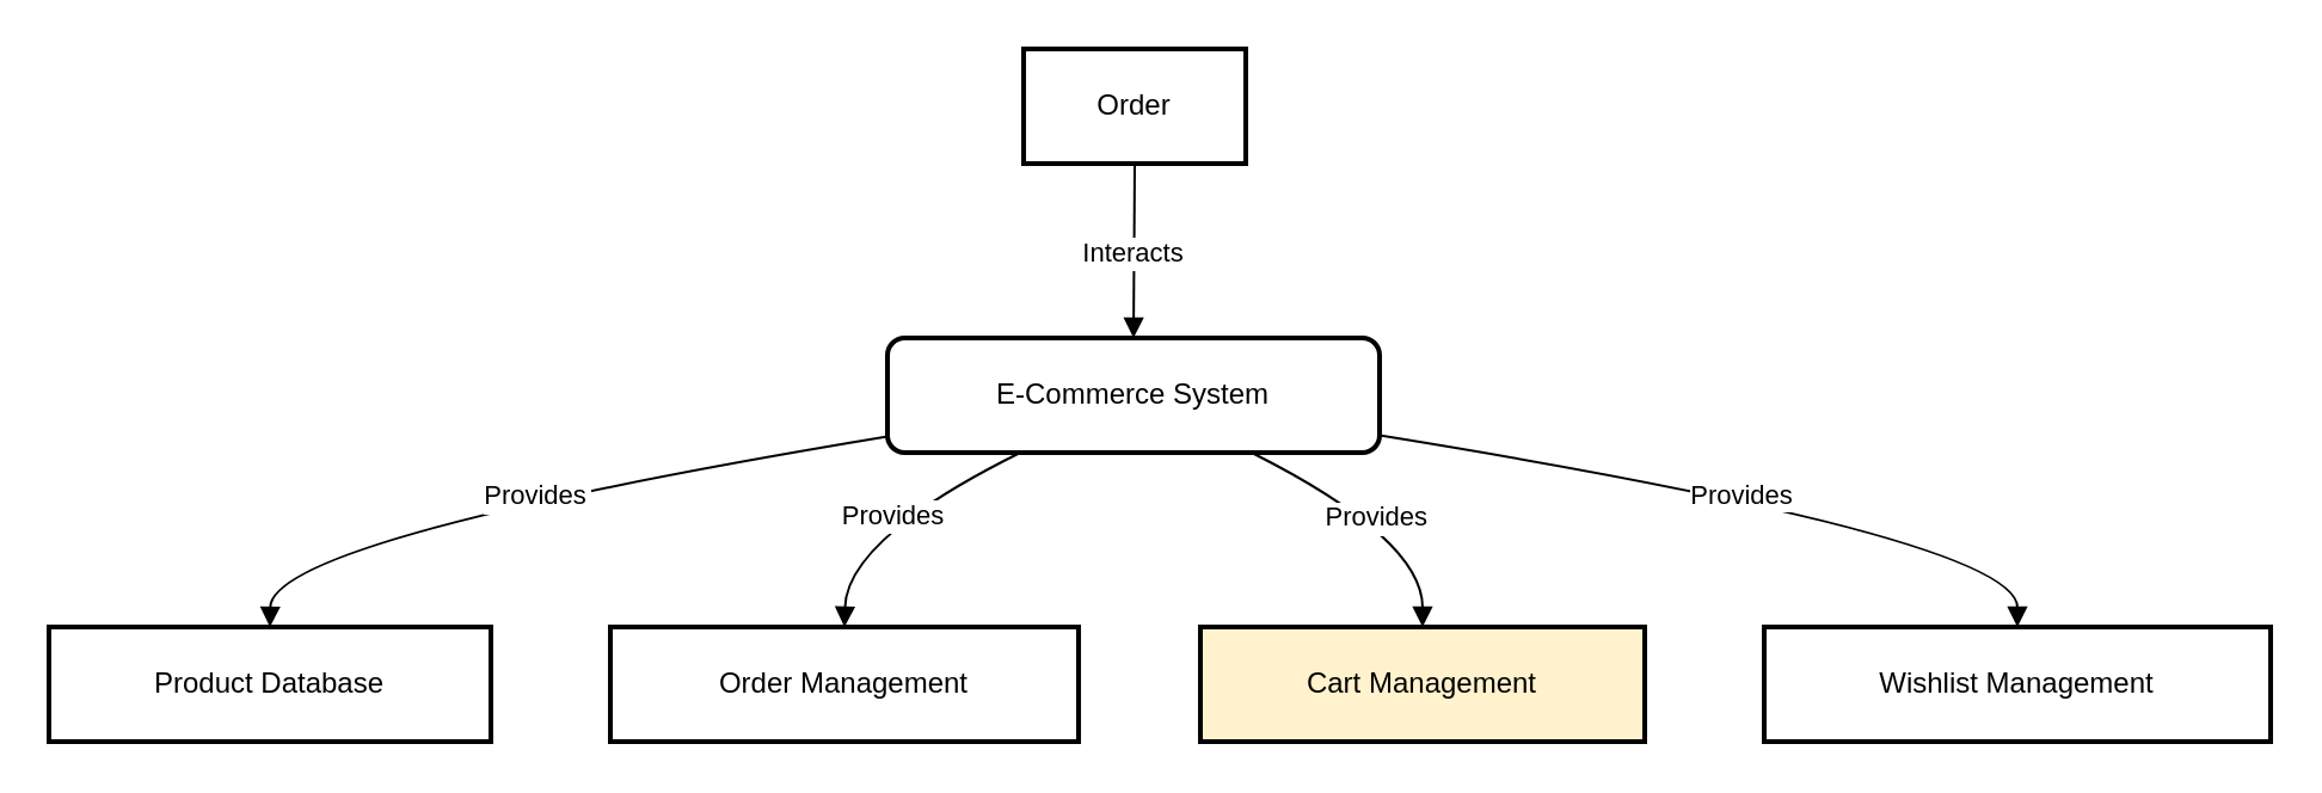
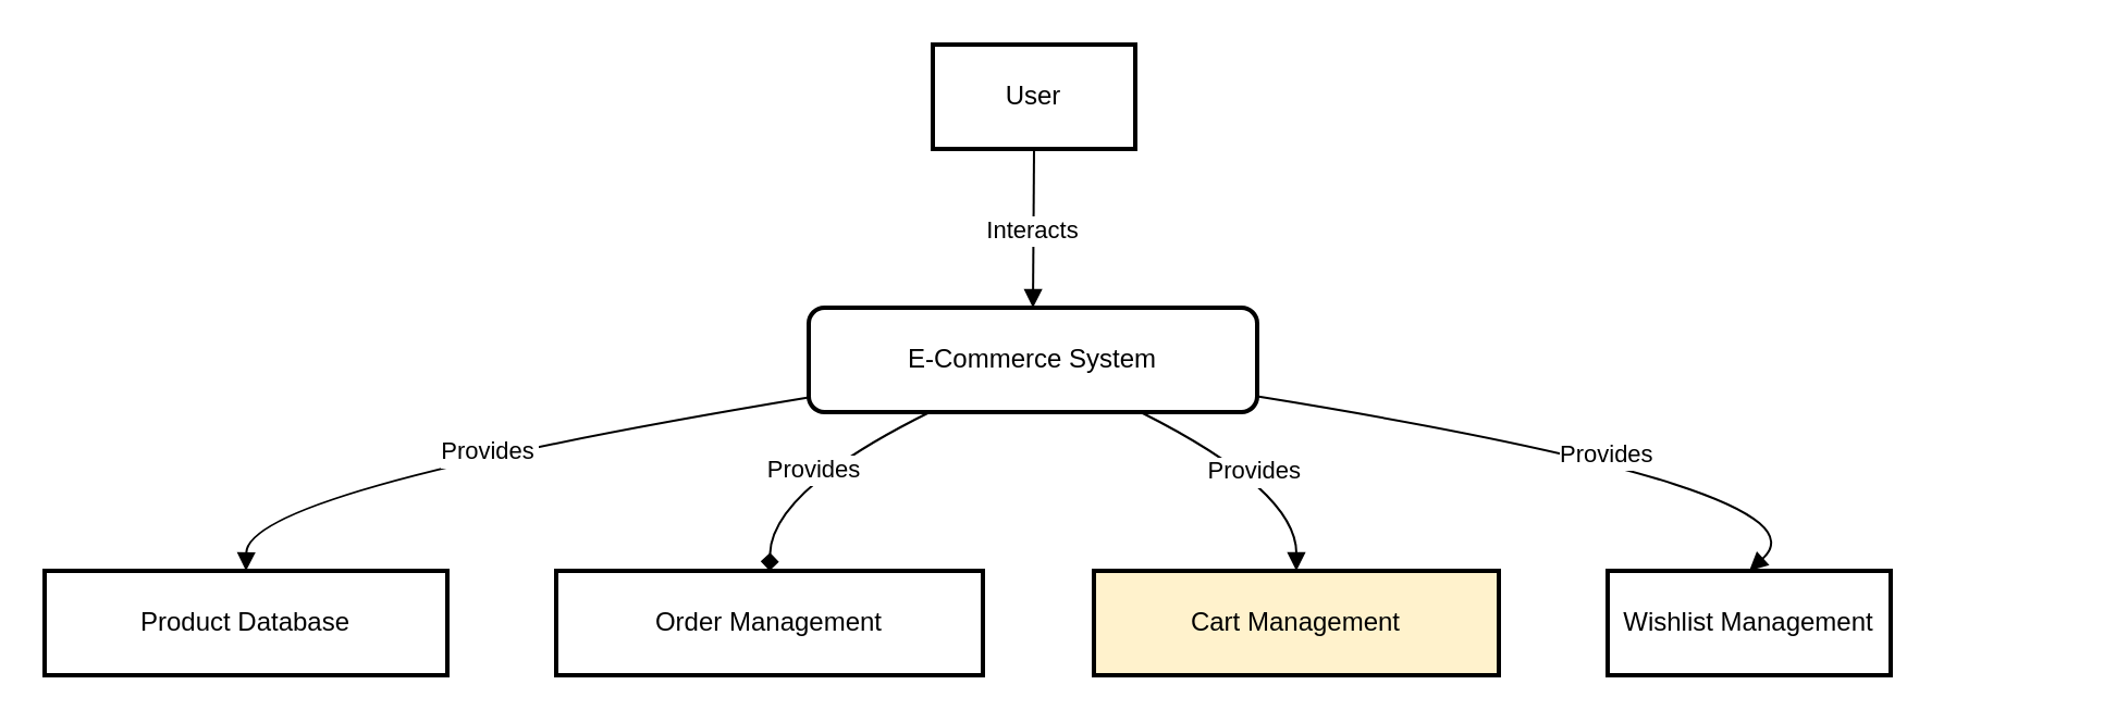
  <mxCell id="0" />
  <mxCell id="1" parent="0" />
- <mxCell id="2" value="Order" style="whiteSpace=wrap;strokeWidth=2;" vertex="1" parent="1"><mxGeometry x="428" y="20" width="93" height="48" as="geometry" /></mxCell>
+ <mxCell id="2" value="User" style="whiteSpace=wrap;strokeWidth=2;" vertex="1" parent="1"><mxGeometry x="428" y="20" width="93" height="48" as="geometry" /></mxCell>
  <mxCell id="3" value="E-Commerce System" style="whiteSpace=wrap;strokeWidth=2;rounded=1;" vertex="1" parent="1"><mxGeometry x="371" y="141" width="206" height="48" as="geometry" /></mxCell>
  <mxCell id="4" value="Product Database" style="whiteSpace=wrap;strokeWidth=2;" vertex="1" parent="1"><mxGeometry x="20" y="262" width="185" height="48" as="geometry" /></mxCell>
  <mxCell id="5" value="Order Management" style="whiteSpace=wrap;strokeWidth=2;" vertex="1" parent="1"><mxGeometry x="255" y="262" width="196" height="48" as="geometry" /></mxCell>
  <mxCell id="6" value="Cart Management" style="whiteSpace=wrap;strokeWidth=2;fillColor=#fff2cc;" vertex="1" parent="1"><mxGeometry x="502" y="262" width="186" height="48" as="geometry" /></mxCell>
- <mxCell id="7" value="Wishlist Management" style="whiteSpace=wrap;strokeWidth=2;" vertex="1" parent="1"><mxGeometry x="738" y="262" width="212" height="48" as="geometry" /></mxCell>
+ <mxCell id="7" value="Wishlist Management" style="whiteSpace=wrap;strokeWidth=2;" vertex="1" parent="1"><mxGeometry x="738" y="262" width="130" height="48" as="geometry" /></mxCell>
  <mxCell id="8" value="Interacts" style="curved=1;startArrow=none;endArrow=block;exitX=0.5;exitY=1.01;entryX=0.5;entryY=0;rounded=0;" edge="1" parent="1" source="2" target="3"><mxGeometry relative="1" as="geometry"><Array as="points" /></mxGeometry></mxCell>
  <mxCell id="9" value="Provides" style="curved=1;startArrow=none;endArrow=block;exitX=0;exitY=0.86;entryX=0.5;entryY=-0.01;rounded=0;" edge="1" parent="1" source="3" target="4"><mxGeometry relative="1" as="geometry"><Array as="points"><mxPoint x="113" y="225" /></Array></mxGeometry></mxCell>
- <mxCell id="10" value="Provides" style="curved=1;startArrow=none;endArrow=block;exitX=0.27;exitY=1;entryX=0.5;entryY=-0.01;rounded=0;" edge="1" parent="1" source="3" target="5"><mxGeometry relative="1" as="geometry"><Array as="points"><mxPoint x="354" y="225" /></Array></mxGeometry></mxCell>
+ <mxCell id="10" value="Provides" style="curved=1;startArrow=none;endArrow=diamond;exitX=0.27;exitY=1;entryX=0.5;entryY=-0.01;rounded=0;" edge="1" parent="1" source="3" target="5"><mxGeometry relative="1" as="geometry"><Array as="points"><mxPoint x="354" y="225" /></Array></mxGeometry></mxCell>
  <mxCell id="11" value="Provides" style="curved=1;startArrow=none;endArrow=block;exitX=0.74;exitY=1;entryX=0.5;entryY=-0.01;rounded=0;" edge="1" parent="1" source="3" target="6"><mxGeometry relative="1" as="geometry"><Array as="points"><mxPoint x="595" y="225" /></Array></mxGeometry></mxCell>
  <mxCell id="12" value="Provides" style="curved=1;startArrow=none;endArrow=block;exitX=1;exitY=0.85;entryX=0.5;entryY=-0.01;rounded=0;" edge="1" parent="1" source="3" target="7"><mxGeometry relative="1" as="geometry"><Array as="points"><mxPoint x="844" y="225" /></Array></mxGeometry></mxCell>
